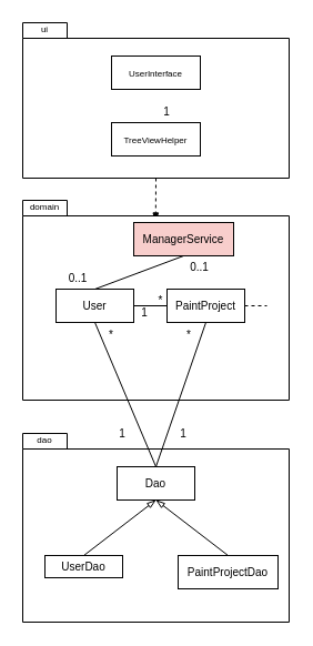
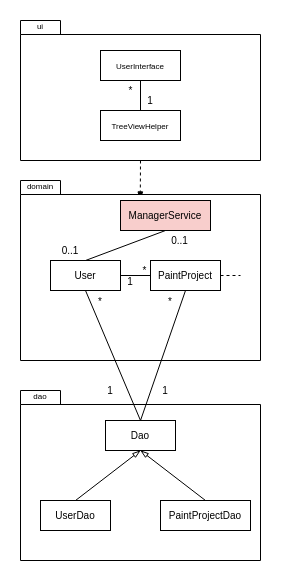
  <mxCell id="0" />
  <mxCell id="1" parent="0" />
  <mxCell id="2" style="edgeStyle=none;rounded=0;orthogonalLoop=1;jettySize=auto;html=1;exitX=0.5;exitY=1;exitDx=0;exitDy=0;exitPerimeter=0;entryX=0.499;entryY=0.108;entryDx=0;entryDy=0;entryPerimeter=0;endArrow=blockThin;endFill=1;strokeColor=#000000;fontSize=10;dashed=1;" edge="1" parent="1" source="5" target="3"><mxGeometry relative="1" as="geometry" /></mxCell>
  <mxCell id="3" value="" style="shape=folder;fontStyle=1;spacingTop=10;tabWidth=40;tabHeight=14;tabPosition=left;html=1;fontSize=10;" vertex="1" parent="1"><mxGeometry x="20" y="180" width="240" height="180" as="geometry" /></mxCell>
  <mxCell id="4" value="" style="group" vertex="1" connectable="0" parent="1"><mxGeometry x="20" y="20" width="240" height="140" as="geometry" /></mxCell>
  <mxCell id="5" value="" style="shape=folder;fontStyle=1;spacingTop=10;tabWidth=40;tabHeight=14;tabPosition=left;html=1;" vertex="1" parent="4"><mxGeometry width="240" height="140" as="geometry" /></mxCell>
  <mxCell id="6" value="&lt;font style=&quot;font-size: 8px&quot;&gt;ui&lt;/font&gt;" style="text;html=1;strokeColor=none;fillColor=none;align=center;verticalAlign=middle;whiteSpace=wrap;rounded=0;" vertex="1" parent="4"><mxGeometry width="40" height="10" as="geometry" /></mxCell>
  <mxCell id="7" value="&lt;font style=&quot;font-size: 8px&quot;&gt;UserInterface&lt;/font&gt;" style="rounded=0;whiteSpace=wrap;html=1;" vertex="1" parent="4"><mxGeometry x="80" y="30" width="80" height="30" as="geometry" /></mxCell>
  <mxCell id="8" value="&lt;font style=&quot;font-size: 8px&quot;&gt;TreeViewHelper&lt;/font&gt;" style="rounded=0;whiteSpace=wrap;html=1;" vertex="1" parent="4"><mxGeometry x="80" y="90" width="80" height="30" as="geometry" /></mxCell>
+ <mxCell id="9" value="*" style="rounded=0;orthogonalLoop=1;jettySize=auto;html=1;exitX=0.5;exitY=1;exitDx=0;exitDy=0;entryX=0.5;entryY=0;entryDx=0;entryDy=0;strokeColor=#000000;endArrow=none;endFill=0;fontSize=10;" edge="1" parent="4" source="7" target="8"><mxGeometry x="-0.333" y="-10" relative="1" as="geometry"><mxPoint x="110" y="80" as="sourcePoint" /><mxPoint x="140" y="100" as="targetPoint" /><mxPoint as="offset" /></mxGeometry></mxCell>
  <mxCell id="10" value="&lt;font style=&quot;font-size: 10px&quot;&gt;1&lt;/font&gt;" style="text;html=1;strokeColor=none;fillColor=none;align=center;verticalAlign=middle;whiteSpace=wrap;rounded=0;" vertex="1" parent="4"><mxGeometry x="110" y="70" width="40" height="20" as="geometry" /></mxCell>
  <mxCell id="11" value="&lt;font style=&quot;font-size: 8px&quot;&gt;domain&lt;/font&gt;" style="text;html=1;strokeColor=none;fillColor=none;align=center;verticalAlign=middle;whiteSpace=wrap;rounded=0;fontSize=10;" vertex="1" parent="1"><mxGeometry x="20" y="180" width="40" height="10" as="geometry" /></mxCell>
  <mxCell id="12" value="ManagerService" style="rounded=0;whiteSpace=wrap;html=1;fontSize=10;fillColor=#f8cecc;" vertex="1" parent="1"><mxGeometry x="120" y="200" width="90" height="30" as="geometry" /></mxCell>
  <mxCell id="13" value="0..1" style="edgeStyle=none;rounded=0;orthogonalLoop=1;jettySize=auto;html=1;exitX=0.5;exitY=0;exitDx=0;exitDy=0;entryX=0.5;entryY=1;entryDx=0;entryDy=0;endArrow=none;endFill=0;strokeColor=#000000;fontSize=10;" edge="1" parent="1" source="15" target="12"><mxGeometry x="1" y="-18" relative="1" as="geometry"><mxPoint x="8" y="-7" as="offset" /></mxGeometry></mxCell>
  <mxCell id="14" value="*" style="edgeStyle=none;rounded=0;orthogonalLoop=1;jettySize=auto;html=1;exitX=1;exitY=0.5;exitDx=0;exitDy=0;endArrow=none;endFill=0;strokeColor=#000000;fontSize=10;labelBackgroundColor=none;" edge="1" parent="1" target="21"><mxGeometry x="0.6" y="5" relative="1" as="geometry"><mxPoint x="120" y="275" as="sourcePoint" /><mxPoint x="170" y="275" as="targetPoint" /><mxPoint as="offset" /></mxGeometry></mxCell>
  <mxCell id="15" value="User" style="rounded=0;whiteSpace=wrap;html=1;fontSize=10;" vertex="1" parent="1"><mxGeometry x="50" y="260" width="70" height="30" as="geometry" /></mxCell>
  <mxCell id="16" value="0..1" style="text;html=1;strokeColor=none;fillColor=none;align=center;verticalAlign=middle;whiteSpace=wrap;rounded=0;fontSize=10;" vertex="1" parent="1"><mxGeometry x="50" y="240" width="40" height="20" as="geometry" /></mxCell>
  <mxCell id="17" value="" style="shape=folder;fontStyle=1;spacingTop=10;tabWidth=40;tabHeight=14;tabPosition=left;html=1;fontSize=10;" vertex="1" parent="1"><mxGeometry x="20" y="390" width="240" height="170" as="geometry" /></mxCell>
  <mxCell id="18" value="&lt;font style=&quot;font-size: 8px&quot;&gt;dao&lt;/font&gt;" style="text;html=1;strokeColor=none;fillColor=none;align=center;verticalAlign=middle;whiteSpace=wrap;rounded=0;fontSize=10;" vertex="1" parent="1"><mxGeometry x="20" y="390" width="40" height="10" as="geometry" /></mxCell>
  <mxCell id="19" style="edgeStyle=none;rounded=0;orthogonalLoop=1;jettySize=auto;html=1;exitX=1;exitY=0.5;exitDx=0;exitDy=0;labelBackgroundColor=none;endArrow=none;endFill=0;strokeColor=#000000;fontSize=10;dashed=1;" edge="1" parent="1" source="21"><mxGeometry relative="1" as="geometry"><mxPoint x="240" y="275" as="targetPoint" /></mxGeometry></mxCell>
  <mxCell id="20" style="edgeStyle=none;rounded=0;orthogonalLoop=1;jettySize=auto;html=1;exitX=0.5;exitY=1;exitDx=0;exitDy=0;entryX=0.5;entryY=0;entryDx=0;entryDy=0;labelBackgroundColor=none;endArrow=none;endFill=0;strokeColor=#000000;fontSize=10;" edge="1" parent="1" source="21" target="23"><mxGeometry relative="1" as="geometry" /></mxCell>
  <mxCell id="21" value="PaintProject" style="rounded=0;whiteSpace=wrap;html=1;fontSize=10;" vertex="1" parent="1"><mxGeometry x="150" y="260" width="70" height="30" as="geometry" /></mxCell>
  <mxCell id="22" value="1" style="text;html=1;strokeColor=none;fillColor=none;align=center;verticalAlign=middle;whiteSpace=wrap;rounded=0;fontSize=10;" vertex="1" parent="1"><mxGeometry x="110" y="271" width="40" height="20" as="geometry" /></mxCell>
  <mxCell id="23" value="Dao" style="rounded=0;whiteSpace=wrap;html=1;fontSize=10;" vertex="1" parent="1"><mxGeometry x="105" y="420" width="70" height="30" as="geometry" /></mxCell>
  <mxCell id="24" style="edgeStyle=none;rounded=0;orthogonalLoop=1;jettySize=auto;html=1;exitX=0.5;exitY=1;exitDx=0;exitDy=0;entryX=0.5;entryY=0;entryDx=0;entryDy=0;labelBackgroundColor=none;endArrow=none;endFill=0;strokeColor=#000000;fontSize=10;" edge="1" parent="1" source="15" target="23"><mxGeometry relative="1" as="geometry" /></mxCell>
  <mxCell id="25" value="1" style="text;html=1;strokeColor=none;fillColor=none;align=center;verticalAlign=middle;whiteSpace=wrap;rounded=0;fontSize=10;" vertex="1" parent="1"><mxGeometry x="145" y="380" width="40" height="20" as="geometry" /></mxCell>
  <mxCell id="26" value="1" style="text;html=1;strokeColor=none;fillColor=none;align=center;verticalAlign=middle;whiteSpace=wrap;rounded=0;fontSize=10;" vertex="1" parent="1"><mxGeometry x="90" y="380" width="40" height="20" as="geometry" /></mxCell>
  <mxCell id="27" value="*" style="text;html=1;strokeColor=none;fillColor=none;align=center;verticalAlign=middle;whiteSpace=wrap;rounded=0;fontSize=10;" vertex="1" parent="1"><mxGeometry x="80" y="291" width="40" height="20" as="geometry" /></mxCell>
  <mxCell id="28" value="*" style="text;html=1;strokeColor=none;fillColor=none;align=center;verticalAlign=middle;whiteSpace=wrap;rounded=0;fontSize=10;" vertex="1" parent="1"><mxGeometry x="150" y="291" width="40" height="20" as="geometry" /></mxCell>
  <mxCell id="29" style="edgeStyle=none;rounded=0;orthogonalLoop=1;jettySize=auto;html=1;exitX=0.5;exitY=0;exitDx=0;exitDy=0;entryX=0.5;entryY=1;entryDx=0;entryDy=0;labelBackgroundColor=none;endArrow=blockThin;endFill=0;strokeColor=#000000;fontSize=10;" edge="1" parent="1" source="30" target="23"><mxGeometry relative="1" as="geometry" /></mxCell>
- <mxCell id="30" value="UserDao" style="rounded=0;whiteSpace=wrap;html=1;fontSize=10;" vertex="1" parent="1"><mxGeometry x="40" y="500" width="70" height="20" as="geometry" /></mxCell>
+ <mxCell id="30" value="UserDao" style="rounded=0;whiteSpace=wrap;html=1;fontSize=10;" vertex="1" parent="1"><mxGeometry x="40" y="500" width="70" height="30" as="geometry" /></mxCell>
  <mxCell id="31" style="edgeStyle=none;rounded=0;orthogonalLoop=1;jettySize=auto;html=1;exitX=0.5;exitY=0;exitDx=0;exitDy=0;entryX=0.5;entryY=1;entryDx=0;entryDy=0;labelBackgroundColor=none;endArrow=blockThin;endFill=0;strokeColor=#000000;fontSize=10;" edge="1" parent="1" source="32" target="23"><mxGeometry relative="1" as="geometry" /></mxCell>
  <mxCell id="32" value="PaintProjectDao" style="rounded=0;whiteSpace=wrap;html=1;fontSize=10;" vertex="1" parent="1"><mxGeometry x="160" y="500" width="90" height="30" as="geometry" /></mxCell>
